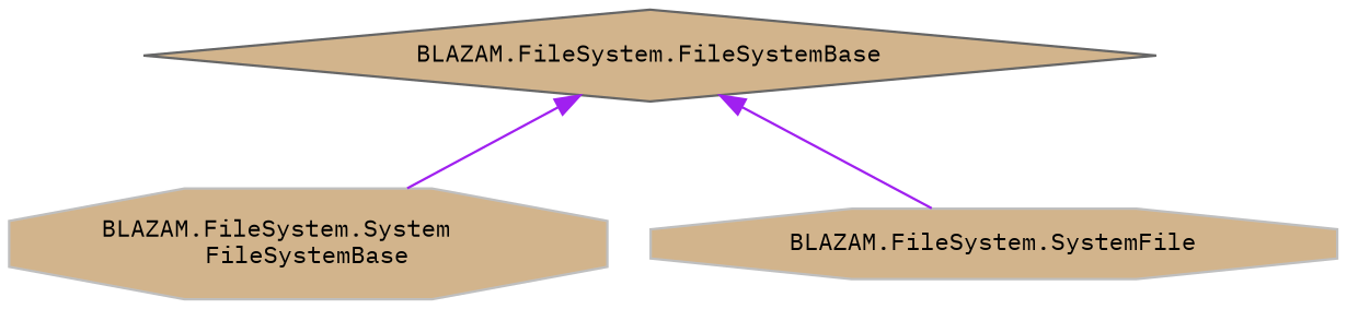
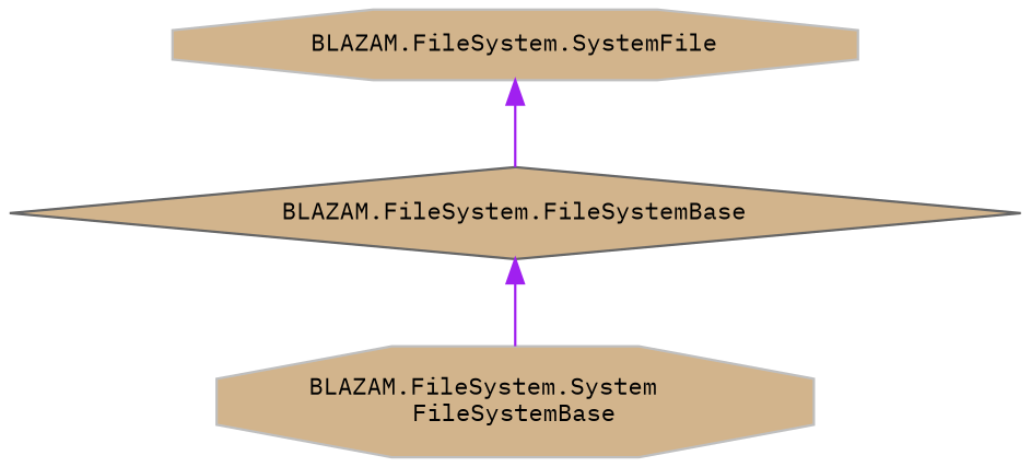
  digraph {
    fontname="IBM Plex Mono"
    node [color=grey75 fillcolor=tan fontname="IBM Plex Mono" fontsize=10 shape=octagon style=filled]
    edge [color=purple dir=back fontname="IBM Plex Mono" fontsize=10 labelfontname=Helvetica labelfontsize=10 style=solid]
    n1 [color=gray40 fontcolor=black height=0.2 label="BLAZAM.FileSystem.FileSystemBase" shape=diamond width=0.4]
    n2 [height=0.2 label="BLAZAM.FileSystem.System\lFileSystemBase" width=0.4]
    n3 [height=0.2 label="BLAZAM.FileSystem.SystemFile" width=0.4]
    n1 -> n2
-   n1 -> n3
+   n3 -> n1
  }
